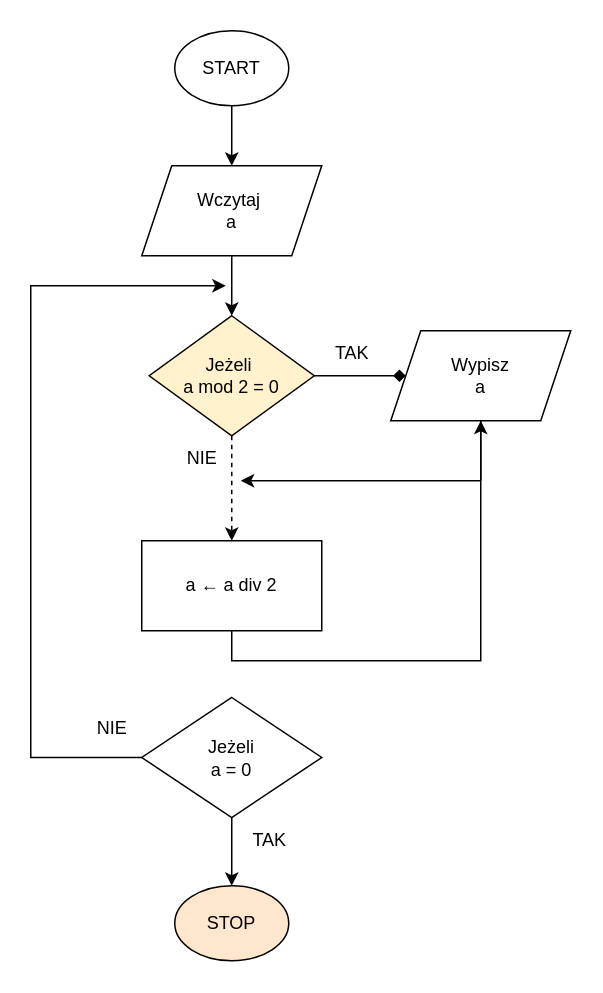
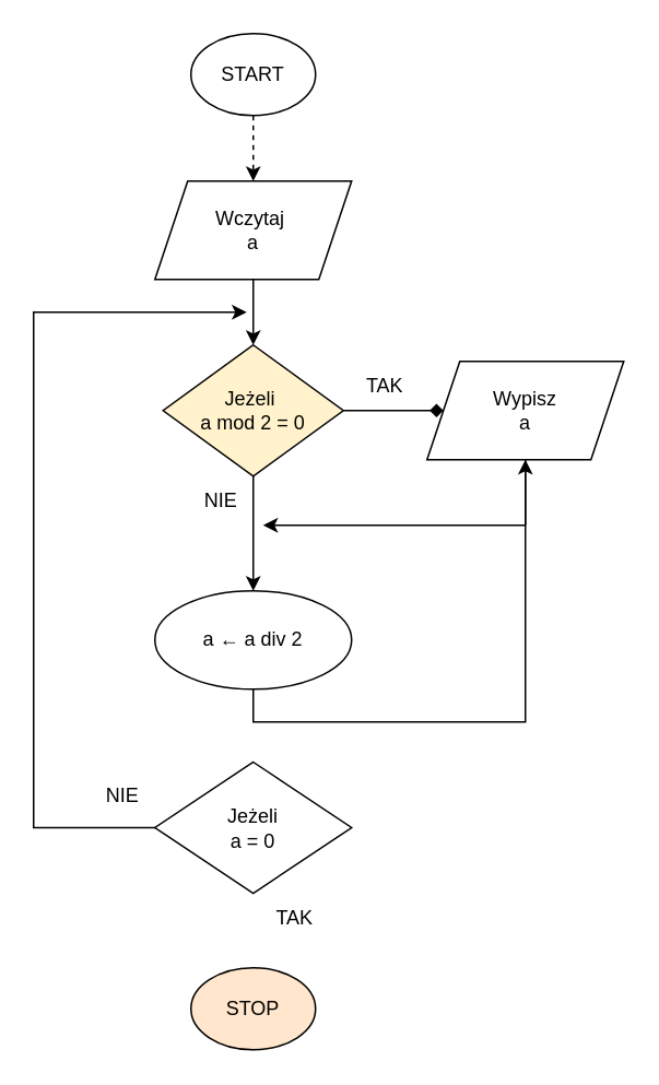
  <mxCell id="0" />
  <mxCell id="1" parent="0" />
- <mxCell id="2" style="edgeStyle=orthogonalEdgeStyle;rounded=0;orthogonalLoop=1;jettySize=auto;html=1;exitX=0.5;exitY=1;exitDx=0;exitDy=0;entryX=0.5;entryY=0;entryDx=0;entryDy=0;" edge="1" parent="1" source="3" target="5"><mxGeometry relative="1" as="geometry" /></mxCell>
+ <mxCell id="2" style="edgeStyle=orthogonalEdgeStyle;rounded=0;orthogonalLoop=1;jettySize=auto;html=1;exitX=0.5;exitY=1;exitDx=0;exitDy=0;entryX=0.5;entryY=0;entryDx=0;entryDy=0;dashed=1;" edge="1" parent="1" source="3" target="5"><mxGeometry relative="1" as="geometry" /></mxCell>
  <mxCell id="3" value="START" style="ellipse;whiteSpace=wrap;html=1;" vertex="1" parent="1"><mxGeometry x="116" y="20" width="76" height="50" as="geometry" /></mxCell>
  <mxCell id="4" style="edgeStyle=orthogonalEdgeStyle;rounded=0;orthogonalLoop=1;jettySize=auto;html=1;exitX=0.5;exitY=1;exitDx=0;exitDy=0;entryX=0.5;entryY=0;entryDx=0;entryDy=0;" edge="1" parent="1" source="5" target="8"><mxGeometry relative="1" as="geometry" /></mxCell>
  <mxCell id="5" value="&lt;div&gt;Wczytaj&amp;nbsp;&lt;/div&gt;&lt;div&gt;a&lt;/div&gt;" style="shape=parallelogram;perimeter=parallelogramPerimeter;whiteSpace=wrap;html=1;fixedSize=1;" vertex="1" parent="1"><mxGeometry x="94" y="110" width="120" height="60" as="geometry" /></mxCell>
  <mxCell id="6" style="edgeStyle=orthogonalEdgeStyle;rounded=0;orthogonalLoop=1;jettySize=auto;html=1;exitX=1;exitY=0.5;exitDx=0;exitDy=0;entryX=0;entryY=0.5;entryDx=0;entryDy=0;endArrow=diamond;" edge="1" parent="1" source="8" target="9"><mxGeometry relative="1" as="geometry" /></mxCell>
- <mxCell id="7" style="edgeStyle=orthogonalEdgeStyle;rounded=0;orthogonalLoop=1;jettySize=auto;html=1;exitX=0.5;exitY=1;exitDx=0;exitDy=0;entryX=0.5;entryY=0;entryDx=0;entryDy=0;dashed=1;" edge="1" parent="1" source="8" target="11"><mxGeometry relative="1" as="geometry"><Array as="points"><mxPoint x="154" y="330" /><mxPoint x="154" y="330" /></Array></mxGeometry></mxCell>
+ <mxCell id="7" style="edgeStyle=orthogonalEdgeStyle;rounded=0;orthogonalLoop=1;jettySize=auto;html=1;exitX=0.5;exitY=1;exitDx=0;exitDy=0;entryX=0.5;entryY=0;entryDx=0;entryDy=0;" edge="1" parent="1" source="8" target="11"><mxGeometry relative="1" as="geometry"><Array as="points"><mxPoint x="154" y="330" /><mxPoint x="154" y="330" /></Array></mxGeometry></mxCell>
  <mxCell id="8" value="&lt;div&gt;Jeżeli&amp;nbsp;&lt;/div&gt;&lt;div&gt;a mod 2 = 0&lt;/div&gt;" style="rhombus;whiteSpace=wrap;html=1;fillColor=#fff2cc;" vertex="1" parent="1"><mxGeometry x="99" y="210" width="110" height="80" as="geometry" /></mxCell>
  <mxCell id="9" value="&lt;div&gt;Wypisz&lt;/div&gt;&lt;div&gt;a&lt;br&gt;&lt;/div&gt;" style="shape=parallelogram;perimeter=parallelogramPerimeter;whiteSpace=wrap;html=1;fixedSize=1;" vertex="1" parent="1"><mxGeometry x="260" y="220" width="120" height="60" as="geometry" /></mxCell>
  <mxCell id="10" style="edgeStyle=orthogonalEdgeStyle;rounded=0;orthogonalLoop=1;jettySize=auto;html=1;exitX=0.5;exitY=1;exitDx=0;exitDy=0;" edge="1" parent="1" source="11" target="9"><mxGeometry relative="1" as="geometry" /></mxCell>
- <mxCell id="11" value="a ← a div 2" style="rounded=0;whiteSpace=wrap;html=1;" vertex="1" parent="1"><mxGeometry x="94" y="360" width="120" height="60" as="geometry" /></mxCell>
+ <mxCell id="11" value="a ← a div 2" style="ellipse;whiteSpace=wrap;html=1;" vertex="1" parent="1"><mxGeometry x="94" y="360" width="120" height="60" as="geometry" /></mxCell>
  <mxCell id="12" value="" style="endArrow=none;html=1;rounded=0;entryX=0.5;entryY=1;entryDx=0;entryDy=0;" edge="1" parent="1" target="9"><mxGeometry width="50" height="50" relative="1" as="geometry"><mxPoint x="320" y="320" as="sourcePoint" /><mxPoint x="180" y="190" as="targetPoint" /></mxGeometry></mxCell>
  <mxCell id="13" value="" style="endArrow=classic;html=1;rounded=0;" edge="1" parent="1"><mxGeometry width="50" height="50" relative="1" as="geometry"><mxPoint x="320" y="320" as="sourcePoint" /><mxPoint x="160" y="320" as="targetPoint" /></mxGeometry></mxCell>
  <mxCell id="14" value="TAK" style="text;html=1;align=center;verticalAlign=middle;resizable=0;points=[];autosize=1;strokeColor=none;fillColor=none;" vertex="1" parent="1"><mxGeometry x="209" y="220" width="50" height="30" as="geometry" /></mxCell>
  <mxCell id="15" value="NIE" style="text;html=1;align=center;verticalAlign=middle;resizable=0;points=[];autosize=1;strokeColor=none;fillColor=none;" vertex="1" parent="1"><mxGeometry x="114" y="290" width="40" height="30" as="geometry" /></mxCell>
- <mxCell id="16" style="edgeStyle=orthogonalEdgeStyle;rounded=0;orthogonalLoop=1;jettySize=auto;html=1;entryX=0.5;entryY=0;entryDx=0;entryDy=0;" edge="1" parent="1" source="18" target="19"><mxGeometry relative="1" as="geometry" /></mxCell>
  <mxCell id="17" style="edgeStyle=orthogonalEdgeStyle;rounded=0;orthogonalLoop=1;jettySize=auto;html=1;exitX=0;exitY=0.5;exitDx=0;exitDy=0;" edge="1" parent="1" source="18"><mxGeometry relative="1" as="geometry"><mxPoint x="150" y="190" as="targetPoint" /><Array as="points"><mxPoint x="20" y="505" /><mxPoint x="20" y="190" /></Array></mxGeometry></mxCell>
  <mxCell id="18" value="&lt;div&gt;Jeżeli&lt;/div&gt;&lt;div&gt;a = 0&lt;br&gt;&lt;/div&gt;" style="rhombus;whiteSpace=wrap;html=1;" vertex="1" parent="1"><mxGeometry x="94" y="464.5" width="120" height="80" as="geometry" /></mxCell>
  <mxCell id="19" value="STOP" style="ellipse;whiteSpace=wrap;html=1;fillColor=#ffe6cc;" vertex="1" parent="1"><mxGeometry x="116" y="590" width="76" height="50" as="geometry" /></mxCell>
  <mxCell id="20" value="TAK" style="text;html=1;align=center;verticalAlign=middle;resizable=0;points=[];autosize=1;strokeColor=none;fillColor=none;" vertex="1" parent="1"><mxGeometry x="154" y="545" width="50" height="30" as="geometry" /></mxCell>
  <mxCell id="21" value="NIE" style="text;html=1;align=center;verticalAlign=middle;resizable=0;points=[];autosize=1;strokeColor=none;fillColor=none;" vertex="1" parent="1"><mxGeometry x="54" y="470" width="40" height="30" as="geometry" /></mxCell>
